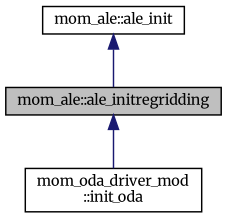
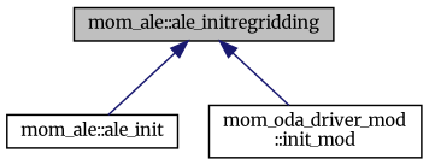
  digraph {
    fontname=Merriweather
    rankdir=TB
    node [color=black fillcolor=white fontname=Merriweather fontsize=10 shape=record style=filled]
    edge [color=midnightblue dir=back fontname=Merriweather fontsize=10 labelfontname=Helvetica labelfontsize=10 style=solid]
    n1 [fillcolor=grey75 fontcolor=black height=0.2 label="mom_ale::ale_initregridding" width=0.4]
    n2 [height=0.2 label="mom_ale::ale_init" width=0.4]
-   n3 [height=0.2 label="mom_oda_driver_mod\l::init_oda" width=0.4]
-   n2 -> n1
+   n3 [height=0.2 label="mom_oda_driver_mod\l::init_mod" width=0.4]
+   n1 -> n2
    n1 -> n3
  }
